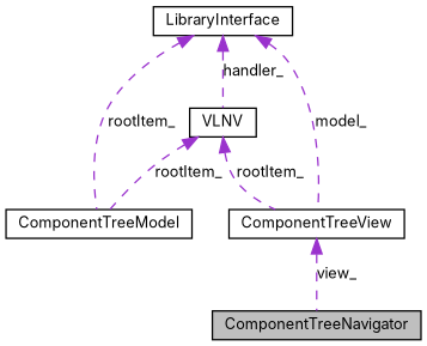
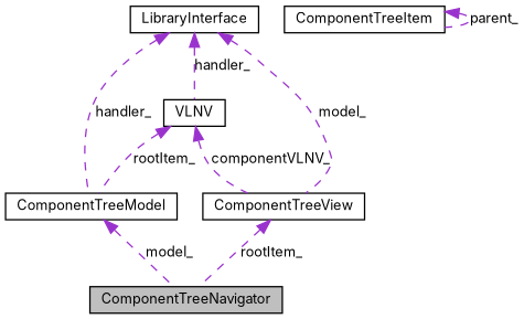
  digraph {
    fontname=Inter
    node [color=black fontname=Inter fontsize=10 shape=record]
    edge [color=darkorchid3 dir=back fontname=Inter fontsize=10 labelfontname=FreeSans labelfontsize=10 style=dashed]
    n1 [fillcolor=grey75 fontcolor=black height=0.2 label=ComponentTreeNavigator style=filled width=0.4]
    n2 [height=0.2 label=ComponentTreeModel width=0.4]
    n3 [height=0.2 label=LibraryInterface width=0.4]
    n4 [height=0.2 label=ComponentTreeView width=0.4]
    n5 [height=0.2 label=VLNV width=0.4]
-   n3 -> n2 [label=rootItem_]
+   n6 [height=0.2 label=ComponentTreeItem width=0.4]
+   n2 -> n1 [label=model_]
+   n3 -> n2 [label=handler_]
    n3 -> n4 [label=model_]
    n3 -> n5 [label=handler_]
-   n4 -> n1 [label=view_]
+   n4 -> n1 [label=rootItem_]
    n5 -> n2 [label=rootItem_]
-   n5 -> n4 [label=rootItem_]
+   n5 -> n4 [label=componentVLNV_]
+   n6 -> n6 [label=parent_]
  }
